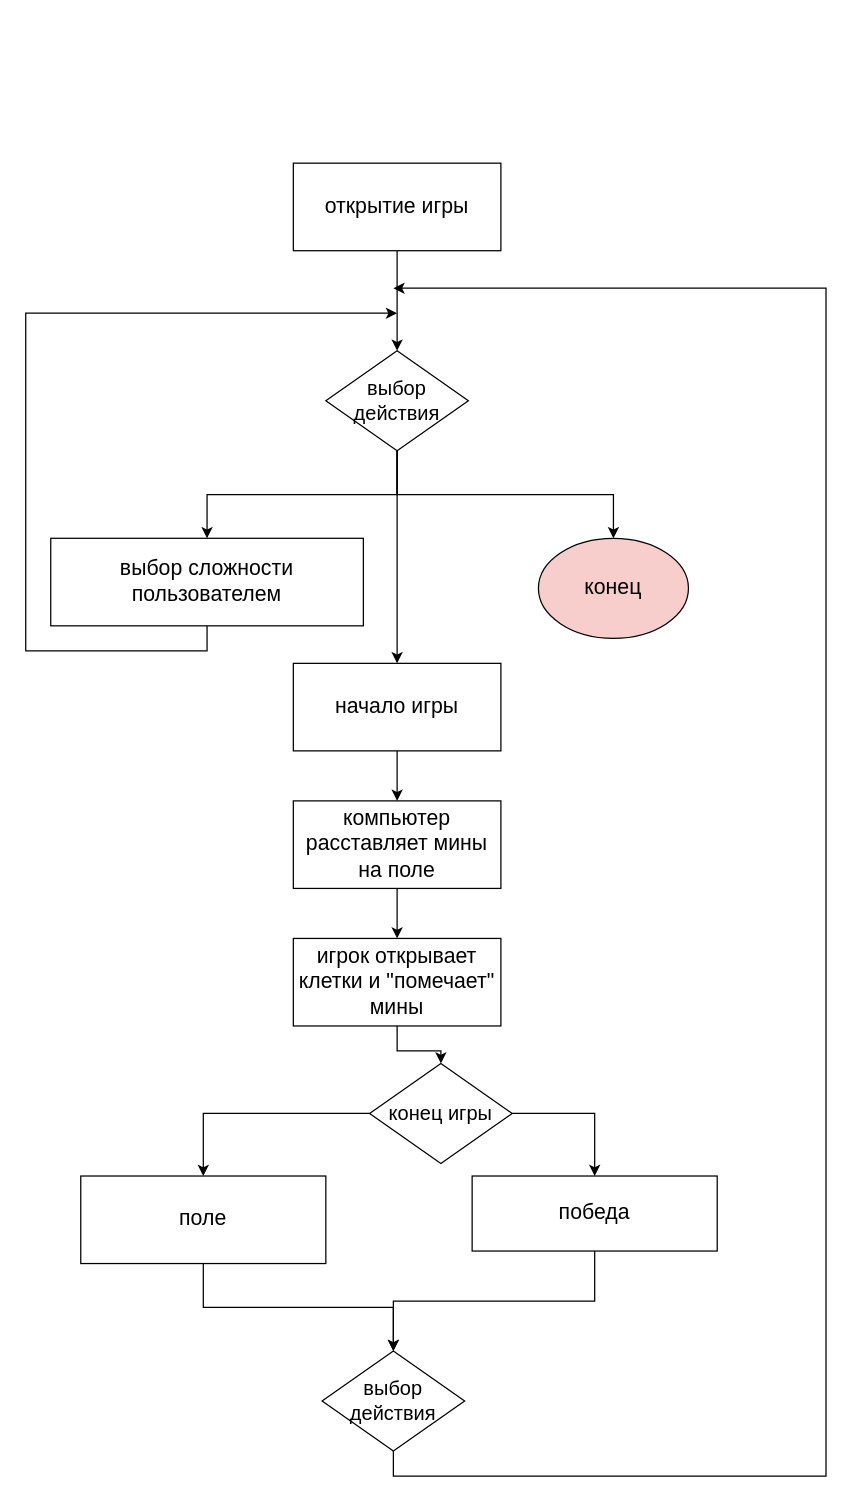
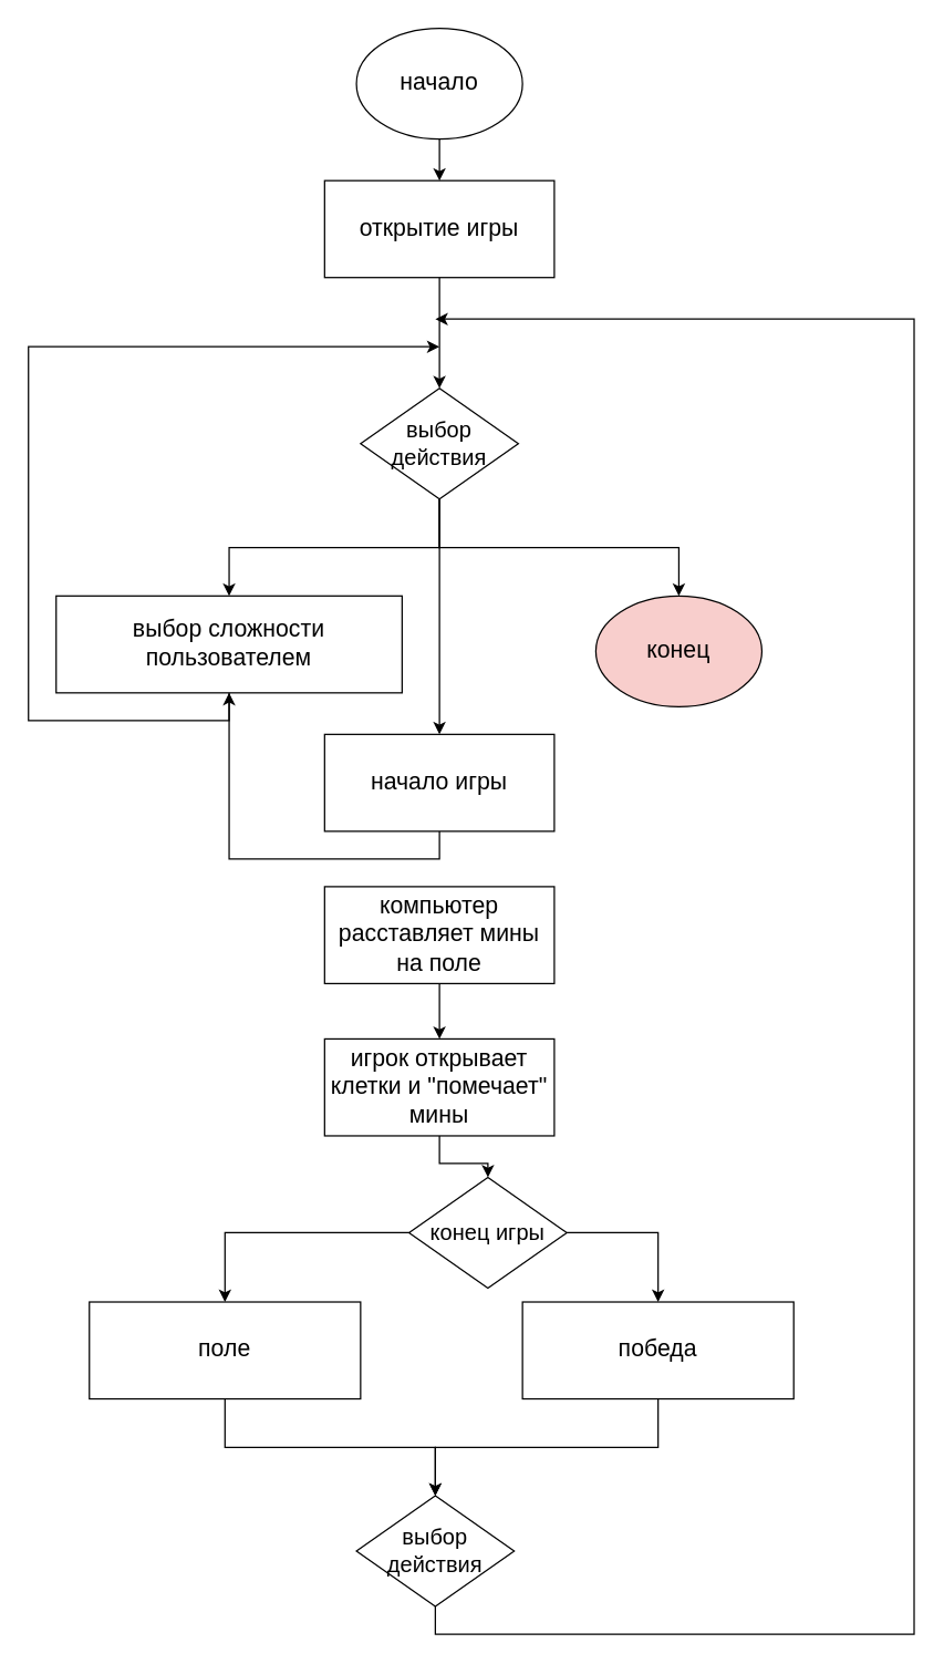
  <mxCell id="0" />
  <mxCell id="1" parent="0" />
+ <mxCell id="2" value="&lt;font style=&quot;font-size: 17px;&quot;&gt;начало&lt;/font&gt;" style="ellipse;whiteSpace=wrap;html=1;" vertex="1" parent="1"><mxGeometry x="257" width="120" height="80" as="geometry" y="20" /></mxCell>
  <mxCell id="3" style="edgeStyle=orthogonalEdgeStyle;rounded=0;orthogonalLoop=1;jettySize=auto;html=1;exitX=0.5;exitY=1;exitDx=0;exitDy=0;entryX=0.5;entryY=0;entryDx=0;entryDy=0;" edge="1" parent="1" source="6" target="23"><mxGeometry relative="1" as="geometry" /></mxCell>
  <mxCell id="4" style="edgeStyle=orthogonalEdgeStyle;rounded=0;orthogonalLoop=1;jettySize=auto;html=1;exitX=0.5;exitY=1;exitDx=0;exitDy=0;entryX=0.5;entryY=0;entryDx=0;entryDy=0;" edge="1" parent="1" source="6" target="21"><mxGeometry relative="1" as="geometry" /></mxCell>
  <mxCell id="5" style="edgeStyle=orthogonalEdgeStyle;rounded=0;orthogonalLoop=1;jettySize=auto;html=1;exitX=0.5;exitY=1;exitDx=0;exitDy=0;entryX=0.5;entryY=0;entryDx=0;entryDy=0;" edge="1" parent="1" source="6" target="7"><mxGeometry relative="1" as="geometry" /></mxCell>
  <mxCell id="6" value="&lt;font style=&quot;font-size: 16px;&quot;&gt;выбор действия&lt;/font&gt;" style="rhombus;whiteSpace=wrap;html=1;" vertex="1" parent="1"><mxGeometry x="260" y="280" width="114" height="80" as="geometry" /></mxCell>
  <mxCell id="7" value="&lt;font style=&quot;font-size: 17px;&quot;&gt;конец&lt;br&gt;&lt;/font&gt;" style="ellipse;whiteSpace=wrap;html=1;fillColor=#f8cecc;" vertex="1" parent="1"><mxGeometry x="430" y="430" width="120" height="80" as="geometry" /></mxCell>
  <mxCell id="8" style="edgeStyle=orthogonalEdgeStyle;rounded=0;orthogonalLoop=1;jettySize=auto;html=1;exitX=0.5;exitY=1;exitDx=0;exitDy=0;entryX=0.5;entryY=0;entryDx=0;entryDy=0;" edge="1" parent="1" source="9" target="11"><mxGeometry relative="1" as="geometry" /></mxCell>
  <mxCell id="9" value="&lt;span style=&quot;font-size: 17px;&quot;&gt;компьютер расставляет мины на поле&lt;/span&gt;" style="rounded=0;whiteSpace=wrap;html=1;" vertex="1" parent="1"><mxGeometry x="234" y="640" width="166" height="70" as="geometry" /></mxCell>
  <mxCell id="10" style="edgeStyle=orthogonalEdgeStyle;rounded=0;orthogonalLoop=1;jettySize=auto;html=1;exitX=0.5;exitY=1;exitDx=0;exitDy=0;entryX=0.5;entryY=0;entryDx=0;entryDy=0;" edge="1" parent="1" source="11" target="14"><mxGeometry relative="1" as="geometry" /></mxCell>
  <mxCell id="11" value="&lt;span style=&quot;font-size: 17px;&quot;&gt;игрок открывает клетки и &quot;помечает&quot; мины&lt;/span&gt;" style="rounded=0;whiteSpace=wrap;html=1;" vertex="1" parent="1"><mxGeometry x="234" y="750" width="166" height="70" as="geometry" /></mxCell>
  <mxCell id="12" style="edgeStyle=orthogonalEdgeStyle;rounded=0;orthogonalLoop=1;jettySize=auto;html=1;exitX=0;exitY=0.5;exitDx=0;exitDy=0;entryX=0.5;entryY=0;entryDx=0;entryDy=0;" edge="1" parent="1" source="14" target="18"><mxGeometry relative="1" as="geometry" /></mxCell>
  <mxCell id="13" style="edgeStyle=orthogonalEdgeStyle;rounded=0;orthogonalLoop=1;jettySize=auto;html=1;exitX=1;exitY=0.5;exitDx=0;exitDy=0;entryX=0.5;entryY=0;entryDx=0;entryDy=0;" edge="1" parent="1" source="14" target="16"><mxGeometry relative="1" as="geometry" /></mxCell>
  <mxCell id="14" value="&lt;font style=&quot;font-size: 16px;&quot;&gt;конец игры&lt;/font&gt;" style="rhombus;whiteSpace=wrap;html=1;" vertex="1" parent="1"><mxGeometry x="295" y="850" width="114" height="80" as="geometry" /></mxCell>
  <mxCell id="15" style="edgeStyle=orthogonalEdgeStyle;rounded=0;orthogonalLoop=1;jettySize=auto;html=1;exitX=0.5;exitY=1;exitDx=0;exitDy=0;entryX=0.5;entryY=0;entryDx=0;entryDy=0;" edge="1" parent="1" source="16" target="19"><mxGeometry relative="1" as="geometry" /></mxCell>
- <mxCell id="16" value="&lt;span style=&quot;font-size: 17px;&quot;&gt;победа&lt;/span&gt;" style="rounded=0;whiteSpace=wrap;html=1;" vertex="1" parent="1"><mxGeometry x="377" y="940" width="196" height="60" as="geometry" /></mxCell>
+ <mxCell id="16" value="&lt;span style=&quot;font-size: 17px;&quot;&gt;победа&lt;/span&gt;" style="rounded=0;whiteSpace=wrap;html=1;" vertex="1" parent="1"><mxGeometry x="377" y="940" width="196" height="70" as="geometry" /></mxCell>
  <mxCell id="17" style="edgeStyle=orthogonalEdgeStyle;rounded=0;orthogonalLoop=1;jettySize=auto;html=1;exitX=0.5;exitY=1;exitDx=0;exitDy=0;entryX=0.5;entryY=0;entryDx=0;entryDy=0;" edge="1" parent="1" source="18" target="19"><mxGeometry relative="1" as="geometry" /></mxCell>
  <mxCell id="18" value="&lt;span style=&quot;font-size: 17px;&quot;&gt;поле&lt;/span&gt;" style="rounded=0;whiteSpace=wrap;html=1;" vertex="1" parent="1"><mxGeometry x="64" y="940" width="196" height="70" as="geometry" /></mxCell>
  <mxCell id="19" value="&lt;font style=&quot;font-size: 16px;&quot;&gt;выбор действия&lt;/font&gt;" style="rhombus;whiteSpace=wrap;html=1;" vertex="1" parent="1"><mxGeometry x="257" y="1080" width="114" height="80" as="geometry" /></mxCell>
  <mxCell id="20" style="edgeStyle=orthogonalEdgeStyle;rounded=0;orthogonalLoop=1;jettySize=auto;html=1;exitX=0.5;exitY=1;exitDx=0;exitDy=0;" edge="1" parent="1" source="21"><mxGeometry relative="1" as="geometry"><mxPoint x="317" y="250" as="targetPoint" /><Array as="points"><mxPoint x="123" y="520" /><mxPoint x="20" y="520" /><mxPoint x="20" y="250" /><mxPoint x="260" y="250" /></Array></mxGeometry></mxCell>
  <mxCell id="21" value="&lt;span style=&quot;font-size: 17px;&quot;&gt;выбор сложности пользователем&lt;/span&gt;" style="rounded=0;whiteSpace=wrap;html=1;" vertex="1" parent="1"><mxGeometry x="40" y="430" width="250" height="70" as="geometry" /></mxCell>
- <mxCell id="22" style="edgeStyle=orthogonalEdgeStyle;rounded=0;orthogonalLoop=1;jettySize=auto;html=1;exitX=0.5;exitY=1;exitDx=0;exitDy=0;entryX=0.5;entryY=0;entryDx=0;entryDy=0;" edge="1" parent="1" source="23" target="9"><mxGeometry relative="1" as="geometry" /></mxCell>
+ <mxCell id="22" style="edgeStyle=orthogonalEdgeStyle;rounded=0;orthogonalLoop=1;jettySize=auto;html=1;exitX=0.5;exitY=1;exitDx=0;exitDy=0;" edge="1" parent="1" source="23" target="21"><mxGeometry relative="1" as="geometry" /></mxCell>
  <mxCell id="23" value="&lt;span style=&quot;font-size: 17px;&quot;&gt;начало игры&lt;/span&gt;" style="rounded=0;whiteSpace=wrap;html=1;" vertex="1" parent="1"><mxGeometry x="234" y="530" width="166" height="70" as="geometry" /></mxCell>
  <mxCell id="24" style="edgeStyle=orthogonalEdgeStyle;rounded=0;orthogonalLoop=1;jettySize=auto;html=1;exitX=0.5;exitY=1;exitDx=0;exitDy=0;entryX=0.5;entryY=0;entryDx=0;entryDy=0;" edge="1" parent="1" source="25" target="6"><mxGeometry relative="1" as="geometry" /></mxCell>
  <mxCell id="25" value="&lt;span style=&quot;font-size: 17px;&quot;&gt;открытие игры&lt;/span&gt;" style="rounded=0;whiteSpace=wrap;html=1;" vertex="1" parent="1"><mxGeometry x="234" y="130" width="166" height="70" as="geometry" /></mxCell>
+ <mxCell id="26" value="" style="endArrow=classic;html=1;rounded=0;exitX=0.5;exitY=1;exitDx=0;exitDy=0;entryX=0.5;entryY=0;entryDx=0;entryDy=0;" edge="1" parent="1" source="2" target="25"><mxGeometry width="50" height="50" relative="1" as="geometry"><mxPoint x="520" y="260" as="sourcePoint" /><mxPoint x="350" y="230" as="targetPoint" /></mxGeometry></mxCell>
  <mxCell id="27" value="" style="endArrow=classic;html=1;rounded=0;exitX=0.5;exitY=1;exitDx=0;exitDy=0;" edge="1" parent="1" source="19"><mxGeometry width="50" height="50" relative="1" as="geometry"><mxPoint x="440" y="1180" as="sourcePoint" /><mxPoint x="314" y="230" as="targetPoint" /><Array as="points"><mxPoint x="314" y="1180" /><mxPoint x="660" y="1180" /><mxPoint x="660" y="230" /></Array></mxGeometry></mxCell>
